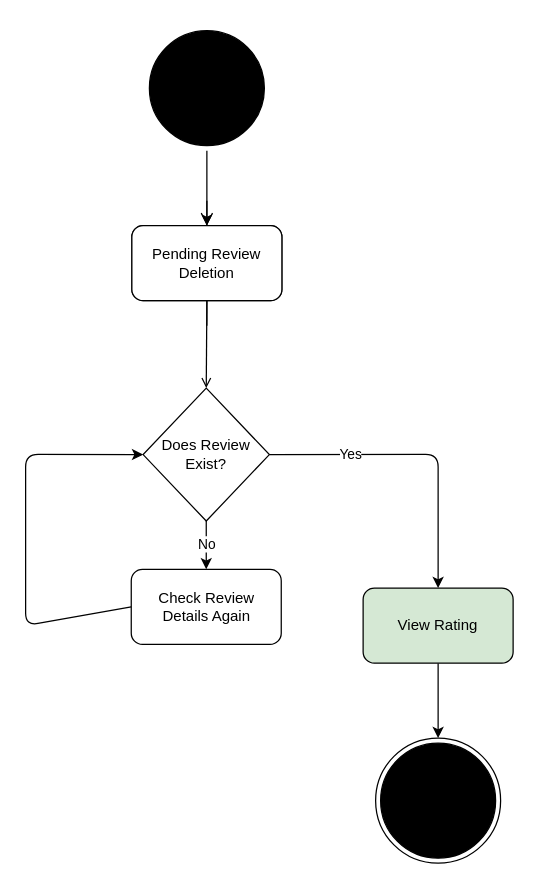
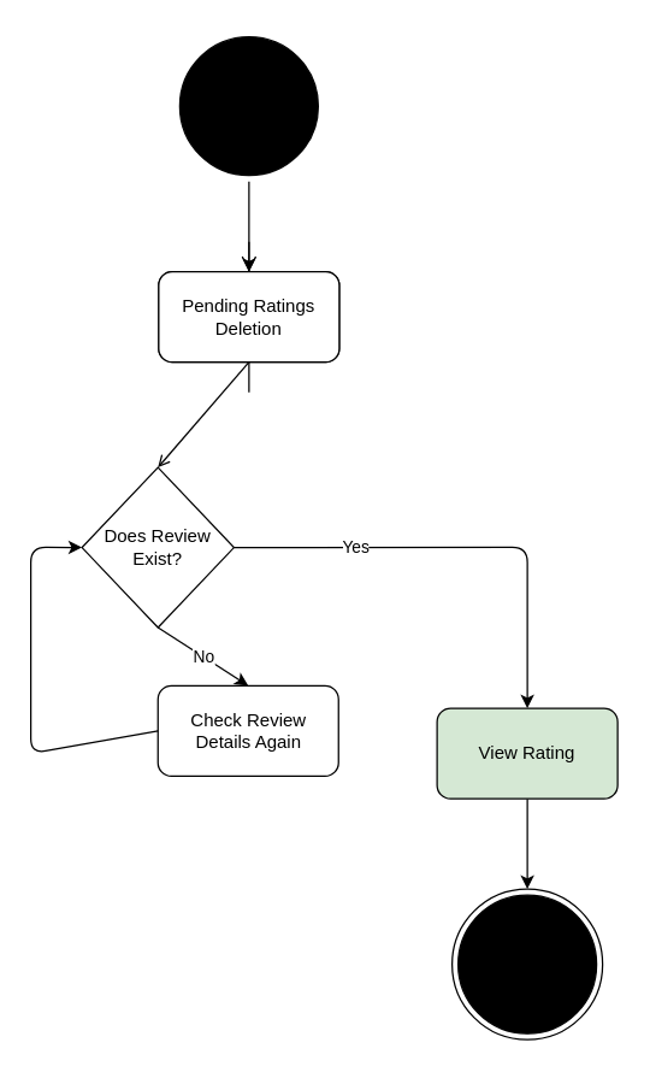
  <mxCell id="0" />
  <mxCell id="1" parent="0" />
  <mxCell id="2" value="" style="ellipse;html=1;shape=startState;fillColor=#000000;" parent="1" vertex="1"><mxGeometry x="115" y="20" width="100" height="100" as="geometry" /></mxCell>
  <mxCell id="3" value="" style="edgeStyle=orthogonalEdgeStyle;html=1;verticalAlign=bottom;endArrow=open;endSize=8;entryX=0.5;entryY=0;entryDx=0;entryDy=0;" parent="1" source="2" target="5" edge="1"><mxGeometry relative="1" as="geometry"><mxPoint x="55" y="280" as="targetPoint" /><Array as="points" /></mxGeometry></mxCell>
  <mxCell id="4" style="edgeStyle=orthogonalEdgeStyle;rounded=0;orthogonalLoop=1;jettySize=auto;html=1;exitX=0.5;exitY=1;exitDx=0;exitDy=0;entryX=0.5;entryY=0;entryDx=0;entryDy=0;strokeColor=#000000;" parent="1" source="5" target="6" edge="1"><mxGeometry relative="1" as="geometry" /></mxCell>
  <mxCell id="5" value="View All Ratings" style="rounded=1;whiteSpace=wrap;html=1;strokeColor=#000000;" parent="1" vertex="1"><mxGeometry x="105" y="180" width="120" height="60" as="geometry" /></mxCell>
- <mxCell id="6" value="Pending Review&lt;br&gt;Deletion" style="rounded=1;whiteSpace=wrap;html=1;strokeColor=#000000;" parent="1" vertex="1"><mxGeometry x="105" y="180" width="120" height="60" as="geometry" /></mxCell>
- <mxCell id="7" value="Does Review&lt;br&gt;Exist?" style="rhombus;whiteSpace=wrap;html=1;strokeColor=#000000;" parent="1" vertex="1"><mxGeometry x="114" y="310" width="101" height="106.32" as="geometry" /></mxCell>
+ <mxCell id="6" value="Pending Ratings&lt;br&gt;Deletion" style="rounded=1;whiteSpace=wrap;html=1;strokeColor=#000000;" parent="1" vertex="1"><mxGeometry x="105" y="180" width="120" height="60" as="geometry" /></mxCell>
+ <mxCell id="7" value="Does Review&lt;br&gt;Exist?" style="rhombus;whiteSpace=wrap;html=1;strokeColor=#000000;" parent="1" vertex="1"><mxGeometry x="54" y="310" width="101" height="106.32" as="geometry" /></mxCell>
  <mxCell id="8" value="" style="endArrow=open;html=1;strokeColor=#000000;exitX=0.5;exitY=1;exitDx=0;exitDy=0;entryX=0.5;entryY=0;entryDx=0;entryDy=0;" parent="1" source="6" target="7" edge="1"><mxGeometry width="50" height="50" relative="1" as="geometry"><mxPoint x="130" y="540" as="sourcePoint" /><mxPoint x="180" y="490" as="targetPoint" /></mxGeometry></mxCell>
  <mxCell id="9" value="Yes" style="endArrow=classic;html=1;strokeColor=#000000;exitX=1;exitY=0.5;exitDx=0;exitDy=0;" parent="1" source="7" edge="1"><mxGeometry x="-0.463" width="50" height="50" relative="1" as="geometry"><mxPoint x="130" y="540" as="sourcePoint" /><mxPoint x="350" y="470" as="targetPoint" /><Array as="points"><mxPoint x="350" y="363" /></Array><mxPoint as="offset" /></mxGeometry></mxCell>
  <mxCell id="10" value="Check Review&lt;br&gt;Details Again" style="rounded=1;whiteSpace=wrap;html=1;strokeColor=#000000;" parent="1" vertex="1"><mxGeometry x="104.5" y="455" width="120" height="60" as="geometry" /></mxCell>
  <mxCell id="11" value="No" style="endArrow=classic;html=1;strokeColor=#000000;exitX=0.5;exitY=1;exitDx=0;exitDy=0;entryX=0.5;entryY=0;entryDx=0;entryDy=0;" parent="1" source="7" target="10" edge="1"><mxGeometry width="50" height="50" relative="1" as="geometry"><mxPoint x="130" y="540" as="sourcePoint" /><mxPoint x="55" y="535" as="targetPoint" /></mxGeometry></mxCell>
  <mxCell id="12" value="" style="endArrow=classic;html=1;strokeColor=#000000;exitX=0;exitY=0.5;exitDx=0;exitDy=0;entryX=0;entryY=0.5;entryDx=0;entryDy=0;" parent="1" source="10" target="7" edge="1"><mxGeometry width="50" height="50" relative="1" as="geometry"><mxPoint x="-6.5" y="620" as="sourcePoint" /><mxPoint x="20" y="360" as="targetPoint" /><Array as="points"><mxPoint x="20" y="500" /><mxPoint x="20" y="363" /></Array></mxGeometry></mxCell>
  <mxCell id="13" style="edgeStyle=orthogonalEdgeStyle;rounded=0;orthogonalLoop=1;jettySize=auto;html=1;exitX=0.5;exitY=1;exitDx=0;exitDy=0;strokeColor=#000000;" parent="1" source="14" edge="1"><mxGeometry relative="1" as="geometry"><mxPoint x="350" y="590" as="targetPoint" /></mxGeometry></mxCell>
  <mxCell id="14" value="View Rating" style="rounded=1;whiteSpace=wrap;html=1;strokeColor=#000000;fillColor=#d5e8d4;" parent="1" vertex="1"><mxGeometry x="290" y="470" width="120" height="60" as="geometry" /></mxCell>
  <mxCell id="15" value="" style="ellipse;html=1;shape=endState;fillColor=#000000;" parent="1" vertex="1"><mxGeometry x="300" y="590" width="100" height="100" as="geometry" /></mxCell>
